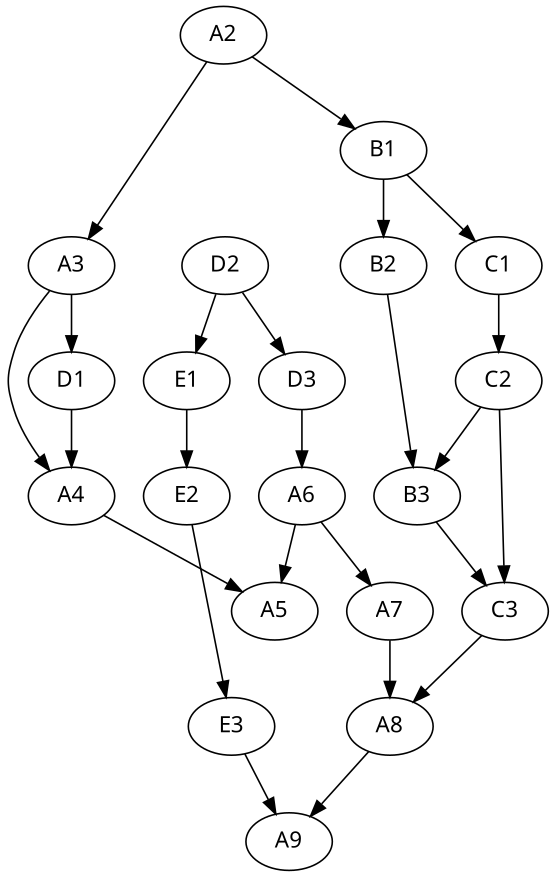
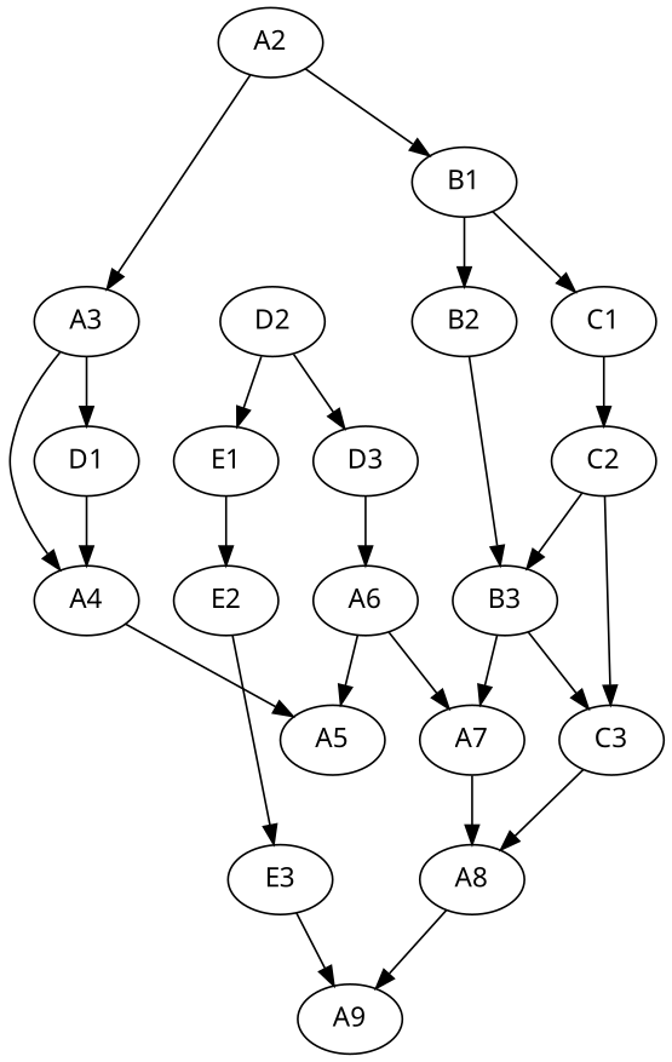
  digraph {
    fontname="Noto Sans"
    node [fontname="Noto Sans"]
    edge [fontname="Noto Sans"]
    A2
    A3
    B1
    A4
    D1
    B2
    C1
    A5
    A6
    A7
    A8
    A9
    B3
    C2
    C3
    D2
    D3
    E1
    E2
    E3
    A2 -> A3
    A2 -> B1
    A3 -> A4
    A3 -> D1
    B1 -> B2
    B1 -> C1
    A4 -> A5
    D1 -> A4
    B2 -> B3
    C1 -> C2
    A6 -> A5
    A6 -> A7
    A7 -> A8
    A8 -> A9
+   B3 -> A7
    B3 -> C3
    C2 -> B3
    C2 -> C3
    C3 -> A8
    D2 -> D3
    D2 -> E1
    D3 -> A6
    E1 -> E2
    E2 -> E3
    E3 -> A9
  }
